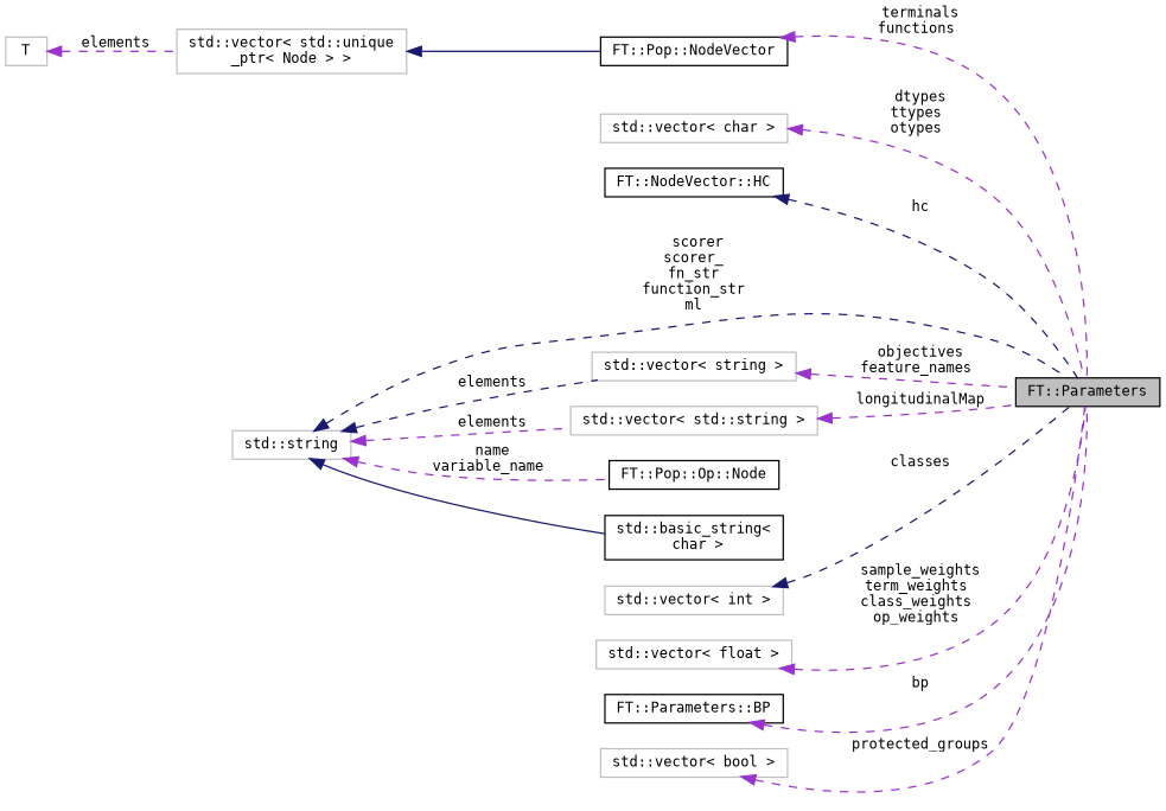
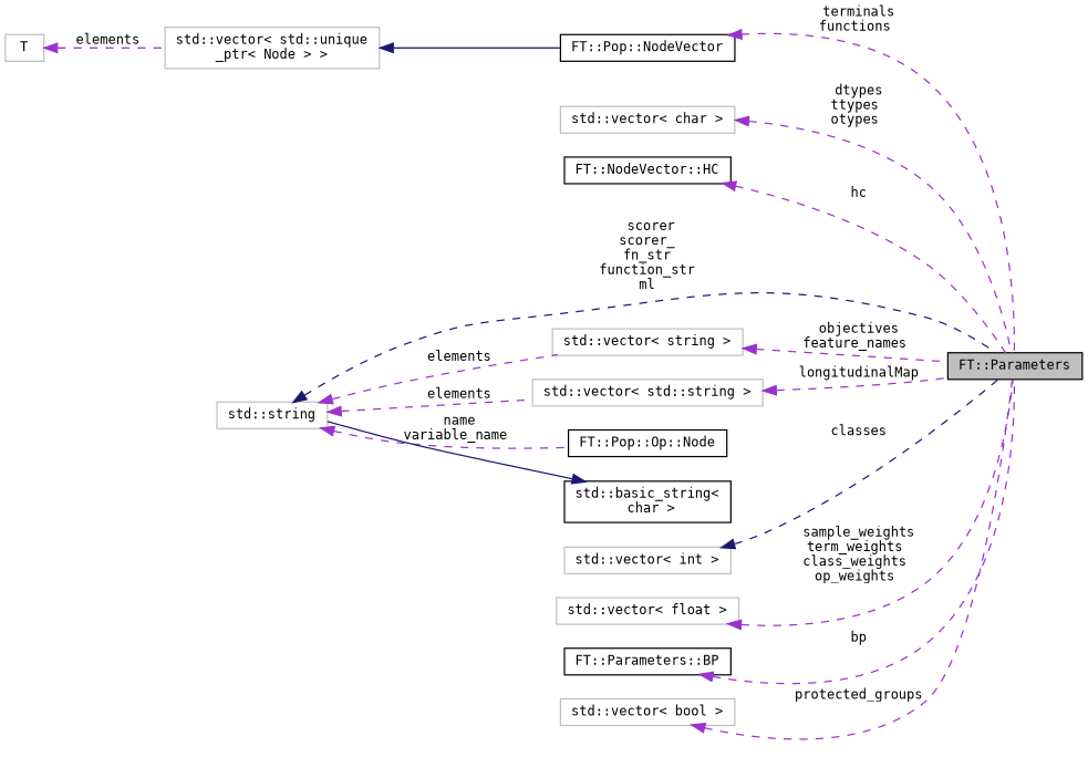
  digraph {
    fontname="DejaVu Sans Mono"
    rankdir=LR
    node [color=grey75 fillcolor=white fontname="DejaVu Sans Mono" fontsize=10 shape=record style=filled]
    edge [color=darkorchid3 dir=back fontname="DejaVu Sans Mono" fontsize=10 labelfontname=Helvetica labelfontsize=10 style=dashed]
    n1 [color=black fillcolor=grey75 fontcolor=black height=0.2 label="FT::Parameters" width=0.4]
    n2 [color=black height=0.2 label="FT::Pop::NodeVector" width=0.4]
    n3 [height=0.2 label="std::vector\< std::unique\l_ptr\< Node \> \>" width=0.4]
    n4 [height=0.2 label=T width=0.4]
    n5 [height=0.2 label="std::vector\< char \>" width=0.4]
    n6 [color=black height=0.2 label="FT::NodeVector::HC" width=0.4]
    n7 [height=0.2 label="std::vector\< string \>" width=0.4]
    n8 [height=0.2 label="std::string" width=0.4]
    n9 [height=0.2 label="std::vector\< std::string \>" width=0.4]
    n10 [color=black height=0.2 label="FT::Pop::Op::Node" width=0.4]
    n11 [color=black height=0.2 label="std::basic_string\<\l char \>" width=0.4]
    n12 [height=0.2 label="std::vector\< int \>" width=0.4]
    n13 [height=0.2 label="std::vector\< float \>" width=0.4]
    n14 [color=black height=0.2 label="FT::Parameters::BP" width=0.4]
    n15 [height=0.2 label="std::vector\< bool \>" width=0.4]
    n2 -> n1 [label=" terminals\nfunctions"]
    n3 -> n2 [color=midnightblue style=solid]
    n4 -> n3 [label=" elements"]
    n5 -> n1 [label=" dtypes\nttypes\notypes"]
-   n6 -> n1 [color=midnightblue label=" hc"]
+   n6 -> n1 [label=" hc"]
    n7 -> n1 [label=" objectives\nfeature_names"]
    n8 -> n1 [color=midnightblue label=" scorer\nscorer_\nfn_str\nfunction_str\nml"]
-   n8 -> n7 [color=midnightblue label=" elements"]
+   n8 -> n7 [label=" elements"]
    n8 -> n9 [label=" elements"]
    n8 -> n10 [label=" name\nvariable_name"]
    n9 -> n1 [label=" longitudinalMap"]
-   n8 -> n11 [color=midnightblue style=solid]
+   n11 -> n8 [color=midnightblue style=solid]
    n12 -> n1 [color=midnightblue label=" classes"]
    n13 -> n1 [label=" sample_weights\nterm_weights\nclass_weights\nop_weights"]
    n14 -> n1 [label=" bp"]
    n15 -> n1 [label=" protected_groups"]
  }
